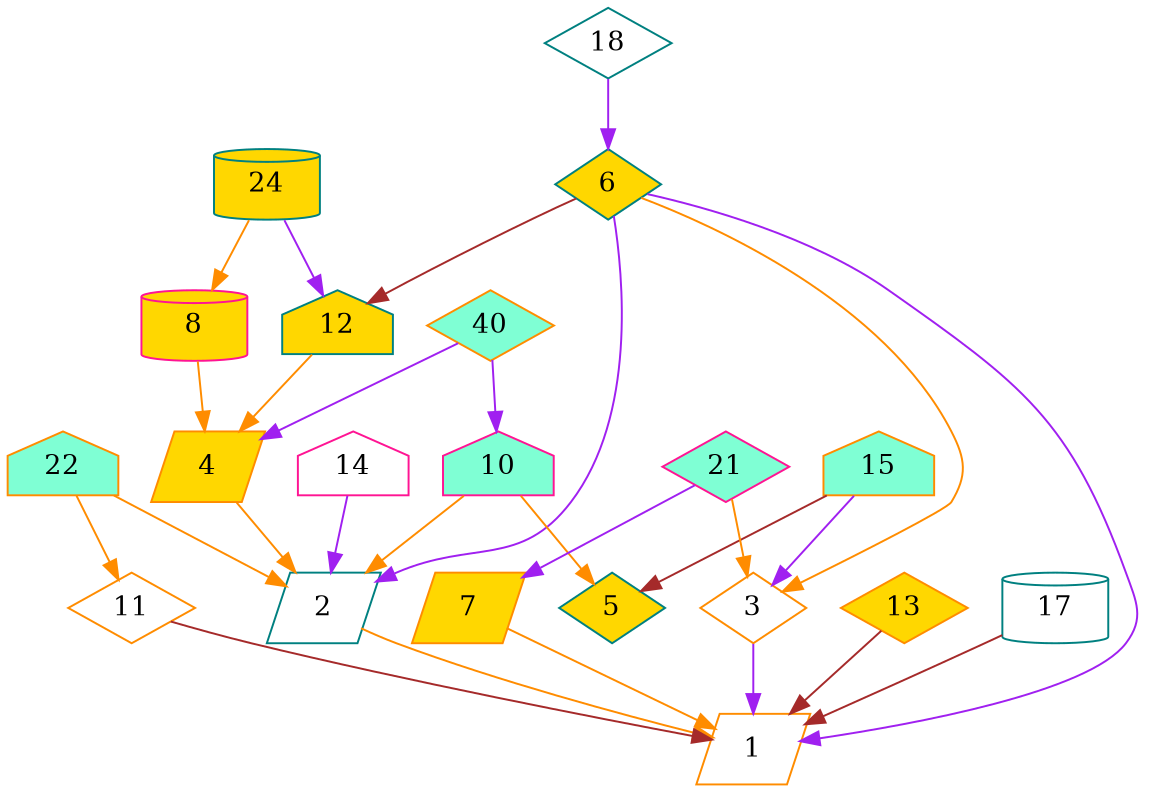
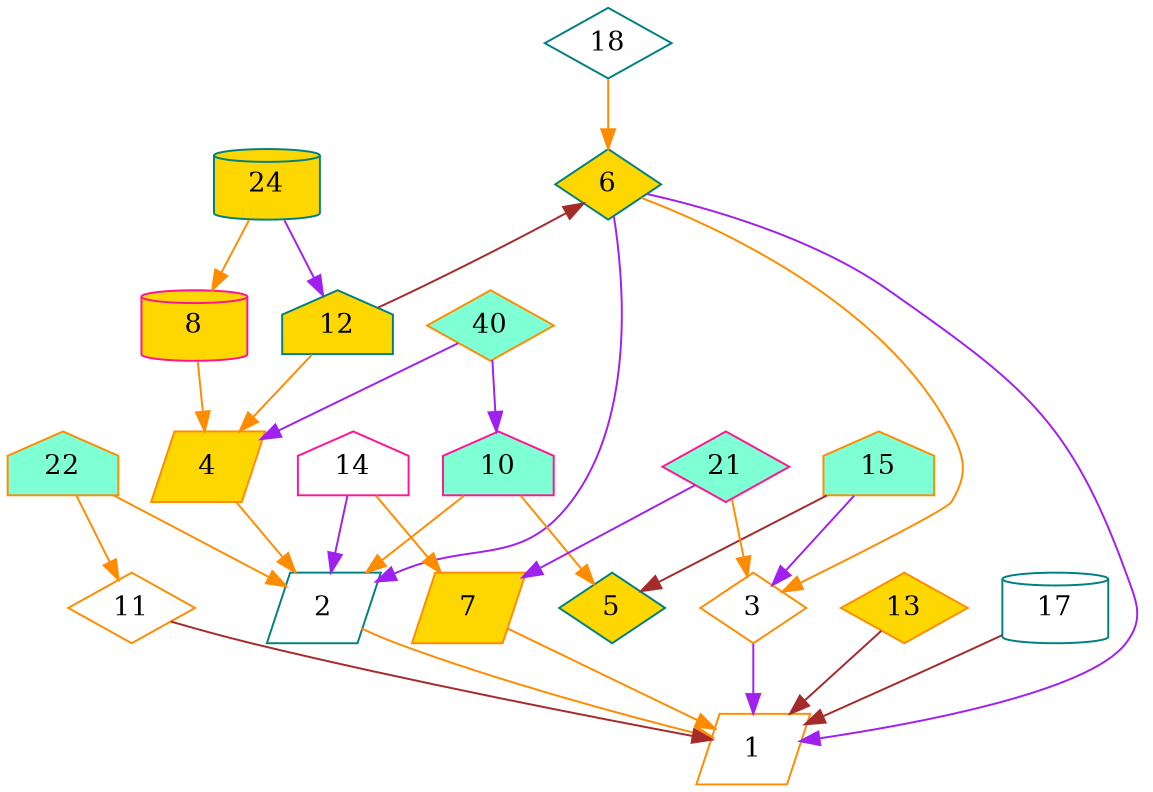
  digraph {
    shape=box
    node [color=darkorange fillcolor=gold shape=diamond style=filled]
    edge [color=darkorange]
    2 [color=teal fillcolor=white shape=parallelogram]
    1 [fillcolor=white shape=parallelogram]
    3 [fillcolor=white]
    4 [shape=parallelogram]
    5 [color=teal]
    6 [color=teal]
    7 [shape=parallelogram]
    8 [color=deeppink shape=cylinder]
    10 [color=deeppink fillcolor=aquamarine shape=house]
    11 [fillcolor=white]
    12 [color=teal shape=house]
    13
    14 [color=deeppink fillcolor=white shape=house]
    15 [fillcolor=aquamarine shape=house]
    17 [color=teal fillcolor=white shape=cylinder]
    18 [color=teal fillcolor=white]
    n17 [fillcolor=aquamarine label=40]
    21 [color=deeppink fillcolor=aquamarine]
    22 [fillcolor=aquamarine shape=house]
    24 [color=teal shape=cylinder]
    2 -> 1
    3 -> 1 [color=purple]
    4 -> 2
    6 -> 2 [color=purple]
    6 -> 1 [color=purple]
    6 -> 3
    7 -> 1
    8 -> 4
    10 -> 2
    10 -> 5
    11 -> 1 [color=brown]
    12 -> 4
-   6 -> 12 [color=brown]
+   12 -> 6 [color=brown]
    13 -> 1 [color=brown]
    14 -> 2 [color=purple]
+   14 -> 7
    15 -> 3 [color=purple]
    15 -> 5 [color=brown]
    17 -> 1 [color=brown]
-   18 -> 6 [color=purple]
+   18 -> 6
    n17 -> 4 [color=purple]
    n17 -> 10 [color=purple]
    21 -> 3
    21 -> 7 [color=purple]
    22 -> 2
    22 -> 11
    24 -> 8
    24 -> 12 [color=purple]
  }
